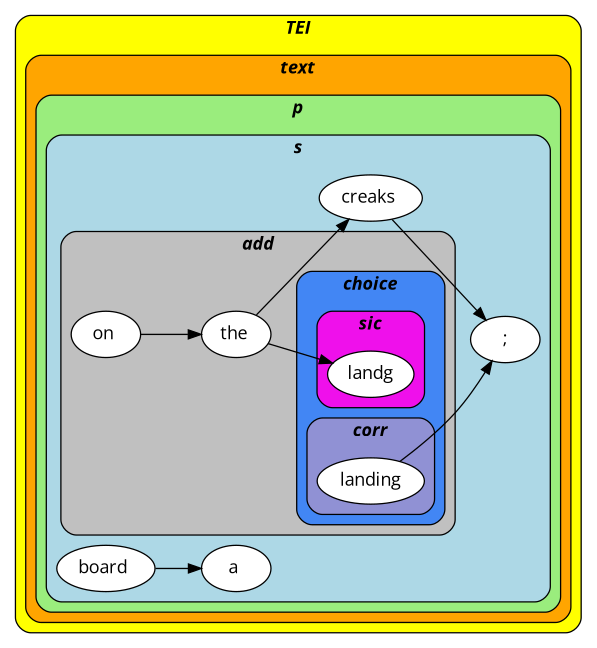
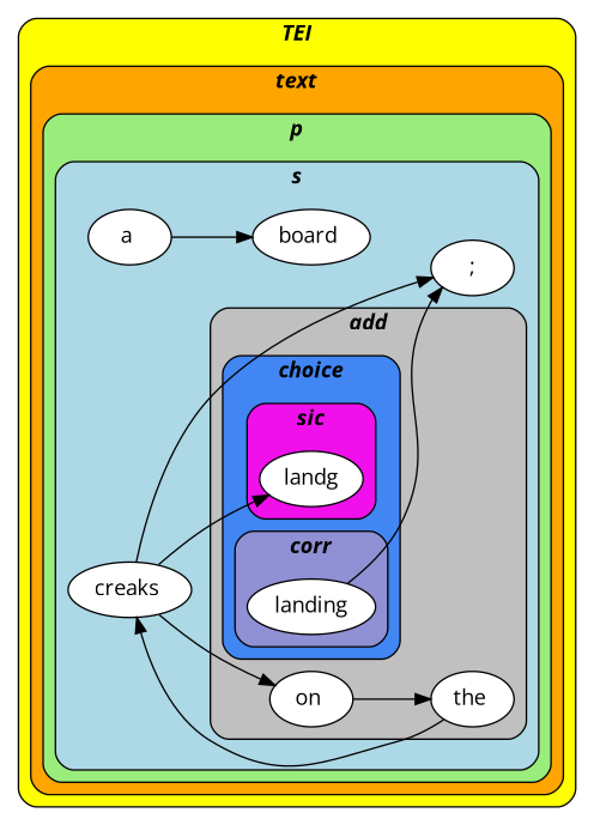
  digraph {
    fontname="Open Sans"
    rankdir=LR
    node [fillcolor=white fontname="Open Sans" style=filled]
    edge [fontname="Open Sans"]
    n1 [label=<landg>]
    n2 [label=<landing>]
    n3 [label=<on&nbsp;>]
    n4 [label=<the&nbsp;>]
    n5 [label=<a&nbsp;>]
    n6 [label=<board&nbsp;>]
    n7 [label=<creaks&nbsp;>]
    n8 [label=<;>]
    subgraph cluster_1 {
      fillcolor=yellow
      label=<<i><b>TEI</b></i>>
      style="rounded,filled"
      subgraph cluster_2 {
        fillcolor=orange
        label=<<i><b>text</b></i>>
        style="rounded,filled"
        subgraph cluster_3 {
          fillcolor="#9aed7d"
          label=<<i><b>p</b></i>>
          style="rounded,filled"
          subgraph cluster_4 {
            fillcolor=lightblue
            label=<<i><b>s</b></i>>
            style="rounded,filled"
            n5
            n6
            n7
            n8
            subgraph cluster_5 {
              fillcolor=grey
              label=<<i><b>add</b></i>>
              style="rounded,filled"
              n3
              n4
              subgraph cluster_6 {
                fillcolor="#4286f4"
                label=<<i><b>choice</b></i>>
                style="rounded,filled"
                subgraph cluster_7 {
                  fillcolor="#ef10eb"
                  label=<<i><b>sic</b></i>>
                  style="rounded,filled"
                  n1
                }
                subgraph cluster_8 {
                  fillcolor="#9091D4"
                  label=<<i><b>corr</b></i>>
                  style="rounded,filled"
                  n2
                }
              }
            }
          }
        }
      }
    }
    n2 -> n8
    n3 -> n4
-   n4 -> n1
+   n7 -> n1
    n4 -> n7
-   n6 -> n5
+   n5 -> n6
+   n7 -> n3
    n7 -> n8
  }
